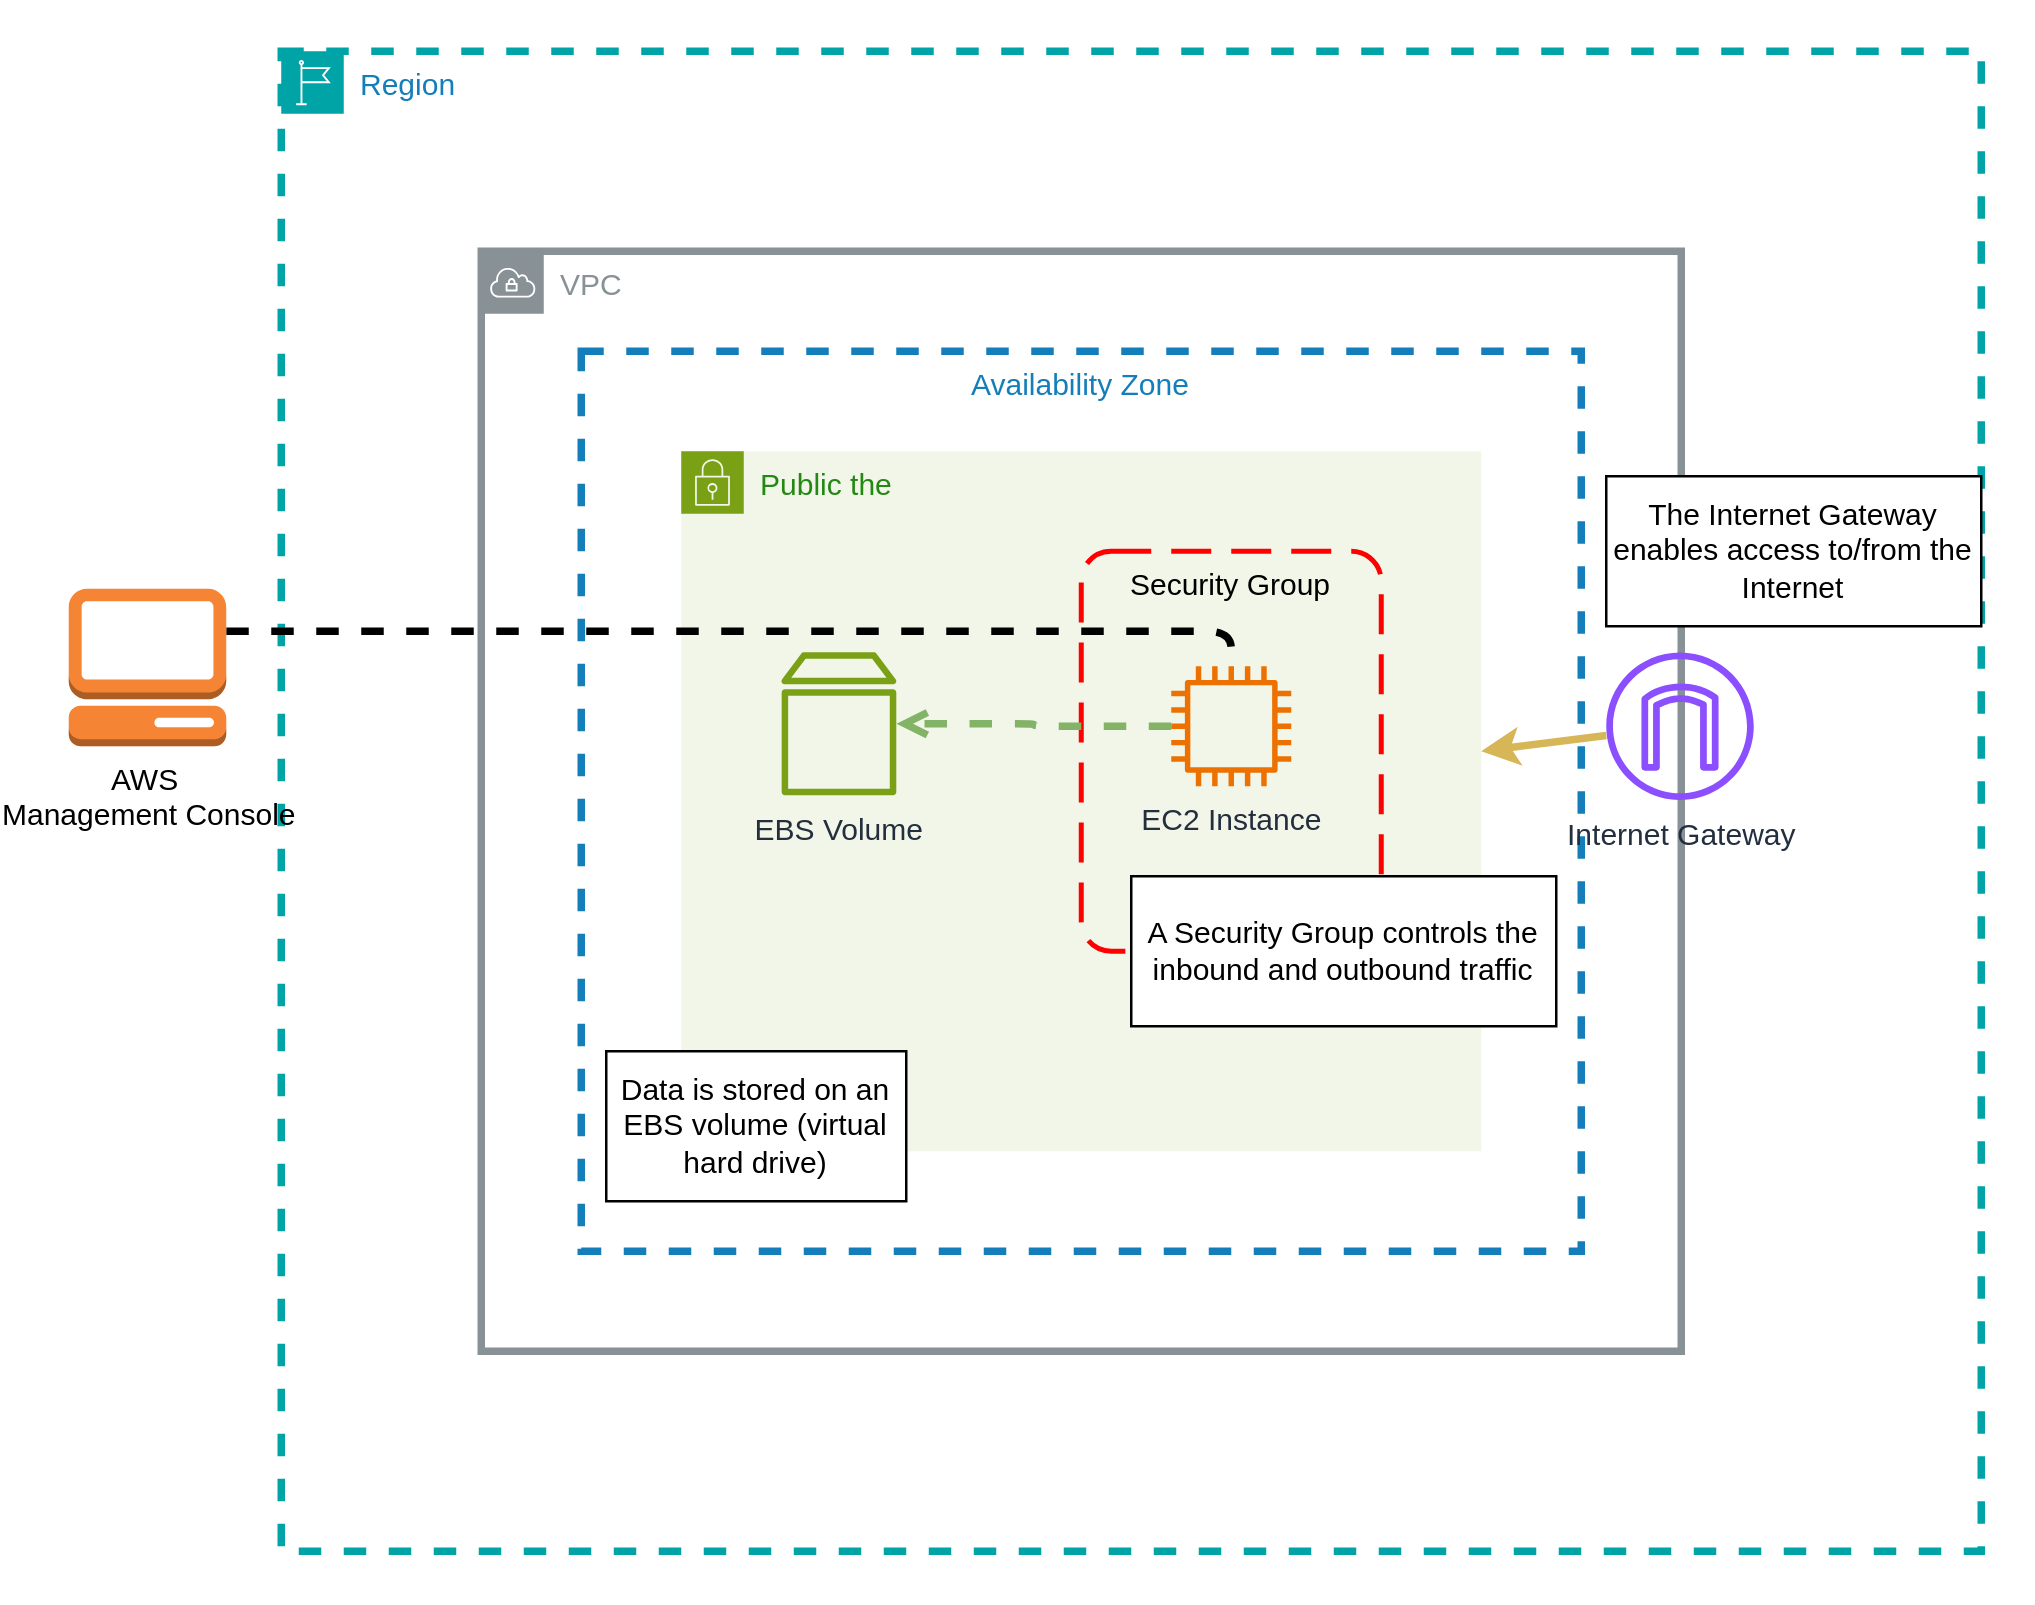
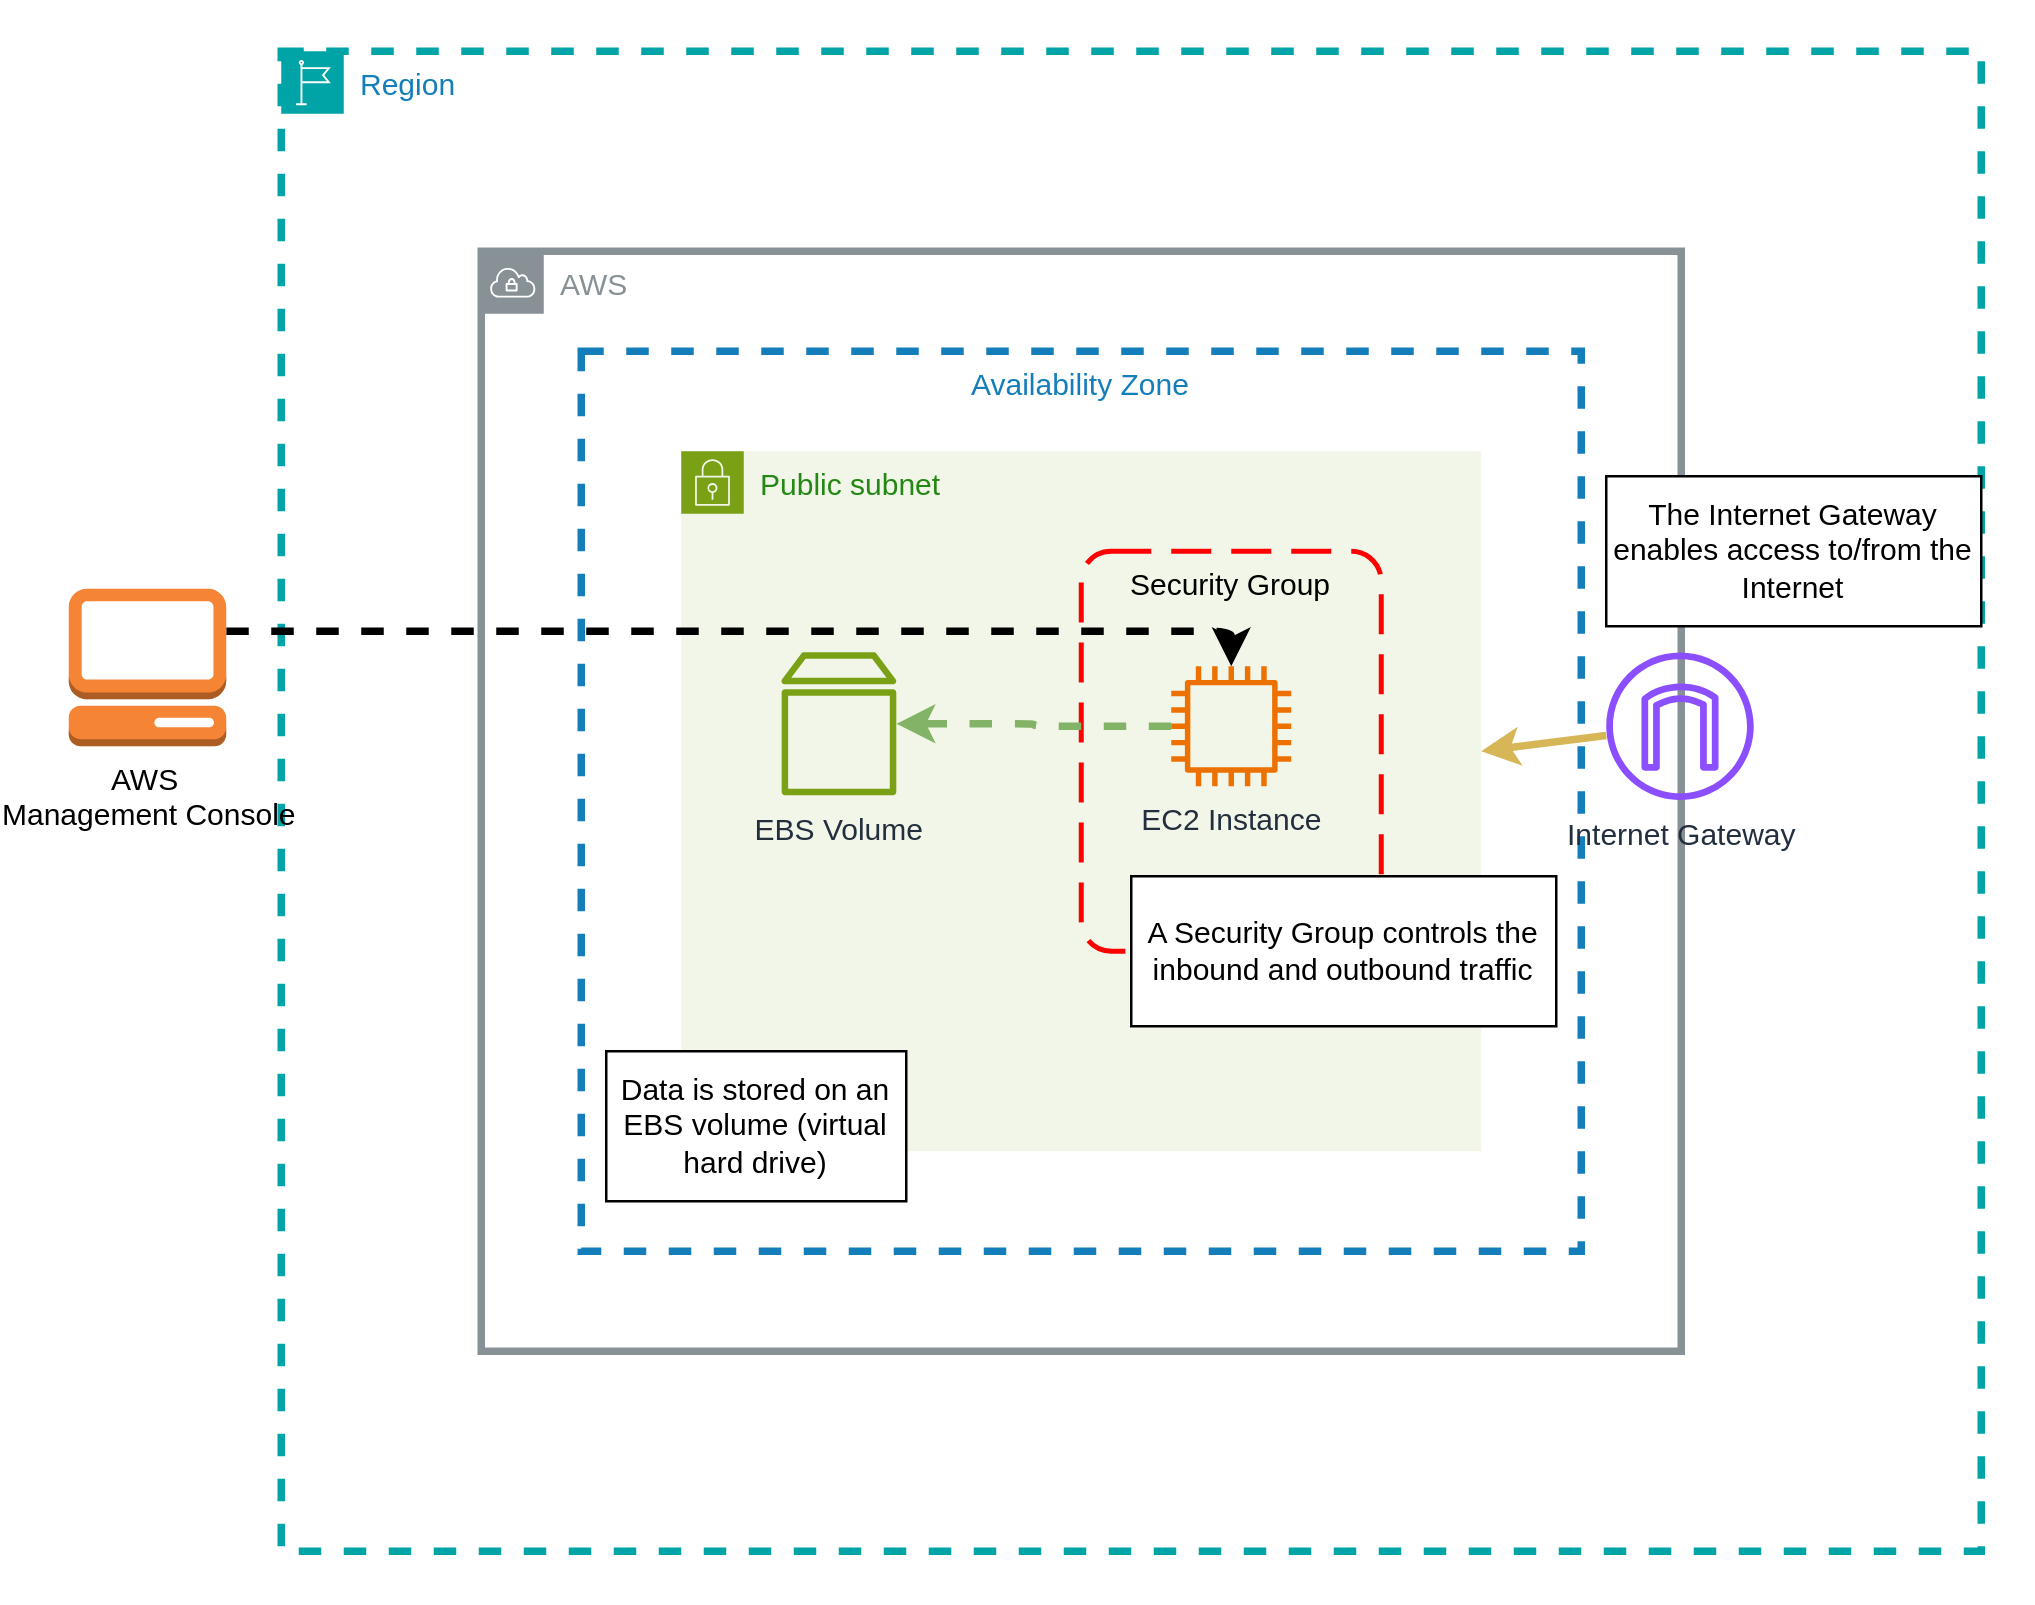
  <mxCell id="0" />
  <mxCell id="1" parent="0" />
- <mxCell id="2" value="VPC" style="sketch=0;outlineConnect=0;gradientColor=none;html=1;whiteSpace=wrap;fontSize=12;fontStyle=0;shape=mxgraph.aws4.group;grIcon=mxgraph.aws4.group_vpc;strokeColor=#879196;fillColor=none;verticalAlign=top;align=left;spacingLeft=30;fontColor=#879196;dashed=0;strokeWidth=3;" vertex="1" parent="1"><mxGeometry x="185" y="100" width="480" height="440" as="geometry" /></mxCell>
- <mxCell id="3" value="Public the" style="points=[[0,0],[0.25,0],[0.5,0],[0.75,0],[1,0],[1,0.25],[1,0.5],[1,0.75],[1,1],[0.75,1],[0.5,1],[0.25,1],[0,1],[0,0.75],[0,0.5],[0,0.25]];outlineConnect=0;gradientColor=none;html=1;whiteSpace=wrap;fontSize=12;fontStyle=0;container=1;pointerEvents=0;collapsible=0;recursiveResize=0;shape=mxgraph.aws4.group;grIcon=mxgraph.aws4.group_security_group;grStroke=0;strokeColor=#7AA116;fillColor=#F2F6E8;verticalAlign=top;align=left;spacingLeft=30;fontColor=#248814;dashed=0;" vertex="1" parent="1"><mxGeometry x="265" y="180" width="320" height="280" as="geometry" /></mxCell>
+ <mxCell id="2" value="AWS" style="sketch=0;outlineConnect=0;gradientColor=none;html=1;whiteSpace=wrap;fontSize=12;fontStyle=0;shape=mxgraph.aws4.group;grIcon=mxgraph.aws4.group_vpc;strokeColor=#879196;fillColor=none;verticalAlign=top;align=left;spacingLeft=30;fontColor=#879196;dashed=0;strokeWidth=3;" vertex="1" parent="1"><mxGeometry x="185" y="100" width="480" height="440" as="geometry" /></mxCell>
+ <mxCell id="3" value="Public subnet" style="points=[[0,0],[0.25,0],[0.5,0],[0.75,0],[1,0],[1,0.25],[1,0.5],[1,0.75],[1,1],[0.75,1],[0.5,1],[0.25,1],[0,1],[0,0.75],[0,0.5],[0,0.25]];outlineConnect=0;gradientColor=none;html=1;whiteSpace=wrap;fontSize=12;fontStyle=0;container=1;pointerEvents=0;collapsible=0;recursiveResize=0;shape=mxgraph.aws4.group;grIcon=mxgraph.aws4.group_security_group;grStroke=0;strokeColor=#7AA116;fillColor=#F2F6E8;verticalAlign=top;align=left;spacingLeft=30;fontColor=#248814;dashed=0;" vertex="1" parent="1"><mxGeometry x="265" y="180" width="320" height="280" as="geometry" /></mxCell>
  <mxCell id="4" value="Availability Zone" style="fillColor=none;strokeColor=#147EBA;dashed=1;verticalAlign=top;fontStyle=0;fontColor=#147EBA;whiteSpace=wrap;html=1;strokeWidth=3;" vertex="1" parent="1"><mxGeometry x="225" y="140" width="400" height="360" as="geometry" /></mxCell>
  <mxCell id="5" value="Security Group" style="rounded=1;arcSize=10;dashed=1;strokeColor=#ff0000;fillColor=none;gradientColor=none;dashPattern=8 4;strokeWidth=2;verticalAlign=top;" vertex="1" parent="1"><mxGeometry x="425" y="220" width="120" height="160" as="geometry" /></mxCell>
- <mxCell id="6" style="edgeStyle=orthogonalEdgeStyle;html=1;dashed=1;fillColor=#d5e8d4;strokeColor=#82b366;strokeWidth=3;endArrow=open;" edge="1" parent="1" source="7" target="8"><mxGeometry relative="1" as="geometry" /></mxCell>
+ <mxCell id="6" style="edgeStyle=orthogonalEdgeStyle;html=1;dashed=1;fillColor=#d5e8d4;strokeColor=#82b366;strokeWidth=3;" edge="1" parent="1" source="7" target="8"><mxGeometry relative="1" as="geometry" /></mxCell>
  <mxCell id="7" value="EC2 Instance" style="sketch=0;outlineConnect=0;fontColor=#232F3E;gradientColor=none;fillColor=#ED7100;strokeColor=none;dashed=0;verticalLabelPosition=bottom;verticalAlign=top;align=center;html=1;fontSize=12;fontStyle=0;aspect=fixed;pointerEvents=1;shape=mxgraph.aws4.instance2;" vertex="1" parent="1"><mxGeometry x="461" y="266" width="48" height="48" as="geometry" /></mxCell>
  <mxCell id="8" value="EBS Volume" style="sketch=0;outlineConnect=0;fontColor=#232F3E;gradientColor=none;fillColor=#7AA116;strokeColor=none;dashed=0;verticalLabelPosition=bottom;verticalAlign=top;align=center;html=1;fontSize=12;fontStyle=0;aspect=fixed;pointerEvents=1;shape=mxgraph.aws4.volume;" vertex="1" parent="1"><mxGeometry x="305" y="260" width="46.1" height="58" as="geometry" /></mxCell>
  <mxCell id="9" style="edgeStyle=none;html=1;fillColor=#fff2cc;strokeColor=#d6b656;strokeWidth=3;" edge="1" parent="1" source="16" target="3"><mxGeometry relative="1" as="geometry" /></mxCell>
  <mxCell id="10" value="Region" style="points=[[0,0],[0.25,0],[0.5,0],[0.75,0],[1,0],[1,0.25],[1,0.5],[1,0.75],[1,1],[0.75,1],[0.5,1],[0.25,1],[0,1],[0,0.75],[0,0.5],[0,0.25]];outlineConnect=0;gradientColor=none;html=1;whiteSpace=wrap;fontSize=12;fontStyle=0;container=1;pointerEvents=0;collapsible=0;recursiveResize=0;shape=mxgraph.aws4.group;grIcon=mxgraph.aws4.group_region;strokeColor=#00A4A6;fillColor=none;verticalAlign=top;align=left;spacingLeft=30;fontColor=#147EBA;dashed=1;strokeWidth=3;" vertex="1" parent="1"><mxGeometry x="105" y="20" width="680" height="600" as="geometry" /></mxCell>
  <mxCell id="11" value="The Internet Gateway enables access to/from the Internet" style="rounded=0;whiteSpace=wrap;html=1;" vertex="1" parent="10"><mxGeometry x="530" y="170" width="150" height="60" as="geometry" /></mxCell>
- <mxCell id="12" style="edgeStyle=orthogonalEdgeStyle;html=1;dashed=1;strokeWidth=3;endArrow=none;" edge="1" parent="1" source="13" target="7"><mxGeometry relative="1" as="geometry"><Array as="points"><mxPoint x="485" y="252" /></Array></mxGeometry></mxCell>
+ <mxCell id="12" style="edgeStyle=orthogonalEdgeStyle;html=1;dashed=1;strokeWidth=3;" edge="1" parent="1" source="13" target="7"><mxGeometry relative="1" as="geometry"><Array as="points"><mxPoint x="485" y="252" /></Array></mxGeometry></mxCell>
  <mxCell id="13" value="AWS&amp;nbsp;&lt;div&gt;Management Console&lt;/div&gt;" style="outlineConnect=0;dashed=0;verticalLabelPosition=bottom;verticalAlign=top;align=center;html=1;shape=mxgraph.aws3.management_console;fillColor=#F58534;gradientColor=none;" vertex="1" parent="1"><mxGeometry x="20" y="235" width="63" height="63" as="geometry" /></mxCell>
  <mxCell id="14" value="A Security Group controls the inbound and outbound traffic" style="rounded=0;whiteSpace=wrap;html=1;" vertex="1" parent="1"><mxGeometry x="445" y="350" width="170" height="60" as="geometry" /></mxCell>
  <mxCell id="15" value="Data is stored on an EBS volume (virtual hard drive)" style="rounded=0;whiteSpace=wrap;html=1;" vertex="1" parent="1"><mxGeometry x="235" y="420" width="120" height="60" as="geometry" /></mxCell>
  <mxCell id="16" value="Internet Gateway" style="sketch=0;outlineConnect=0;fontColor=#232F3E;gradientColor=none;fillColor=#8C4FFF;strokeColor=none;dashed=0;verticalLabelPosition=bottom;verticalAlign=top;align=center;html=1;fontSize=12;fontStyle=0;aspect=fixed;pointerEvents=1;shape=mxgraph.aws4.internet_gateway;" vertex="1" parent="1"><mxGeometry x="635" y="260.5" width="59" height="59" as="geometry" /></mxCell>
